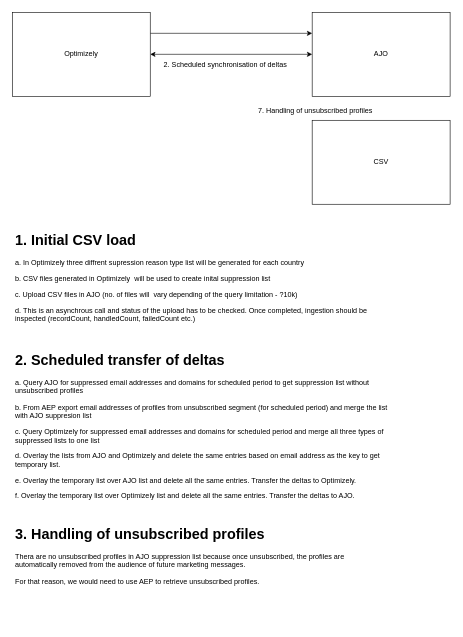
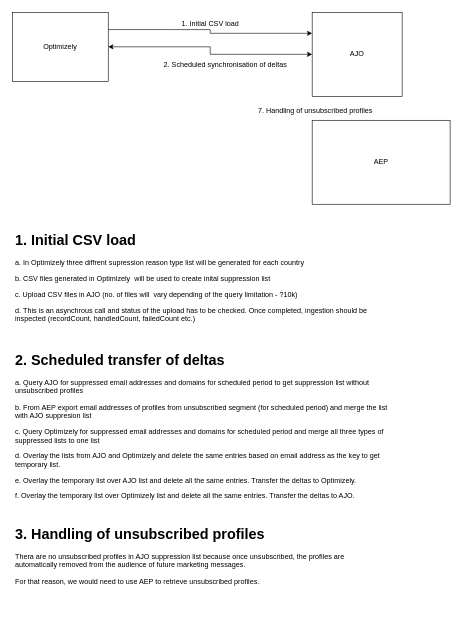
  <mxCell id="0" />
  <mxCell id="1" parent="0" />
  <mxCell id="2" style="edgeStyle=orthogonalEdgeStyle;rounded=0;orthogonalLoop=1;jettySize=auto;html=1;exitX=0;exitY=0.5;exitDx=0;exitDy=0;entryX=1;entryY=0.5;entryDx=0;entryDy=0;startArrow=classic;startFill=1;" parent="1" source="3" target="5" edge="1"><mxGeometry relative="1" as="geometry" /></mxCell>
- <mxCell id="3" value="AJO" style="rounded=0;whiteSpace=wrap;html=1;" parent="1" vertex="1"><mxGeometry x="520" y="20" width="230" height="140" as="geometry" /></mxCell>
+ <mxCell id="3" value="AJO" style="rounded=0;whiteSpace=wrap;html=1;" parent="1" vertex="1"><mxGeometry x="520" y="20" width="150" height="140" as="geometry" /></mxCell>
  <mxCell id="4" style="edgeStyle=orthogonalEdgeStyle;rounded=0;orthogonalLoop=1;jettySize=auto;html=1;exitX=1;exitY=0.25;exitDx=0;exitDy=0;entryX=0;entryY=0.25;entryDx=0;entryDy=0;" parent="1" source="5" target="3" edge="1"><mxGeometry relative="1" as="geometry" /></mxCell>
- <mxCell id="5" value="Optimizely" style="rounded=0;whiteSpace=wrap;html=1;" parent="1" vertex="1"><mxGeometry x="20" y="20" width="230" height="140" as="geometry" /></mxCell>
- <mxCell id="7" value="CSV" style="rounded=0;whiteSpace=wrap;html=1;" parent="1" vertex="1"><mxGeometry x="520" y="200" width="230" height="140" as="geometry" /></mxCell>
+ <mxCell id="5" value="Optimizely" style="rounded=0;whiteSpace=wrap;html=1;" parent="1" vertex="1"><mxGeometry x="20" y="20" width="160" height="115" as="geometry" /></mxCell>
+ <mxCell id="6" value="1. Initial CSV load" style="text;html=1;align=center;verticalAlign=middle;resizable=0;points=[];autosize=1;strokeColor=none;fillColor=none;" parent="1" vertex="1"><mxGeometry x="290" y="25" width="120" height="30" as="geometry" /></mxCell>
+ <mxCell id="7" value="AEP" style="rounded=0;whiteSpace=wrap;html=1;" parent="1" vertex="1"><mxGeometry x="520" y="200" width="230" height="140" as="geometry" /></mxCell>
  <mxCell id="8" value="2. Scheduled synchronisation of deltas" style="text;html=1;align=center;verticalAlign=middle;resizable=0;points=[];autosize=1;strokeColor=none;fillColor=none;" parent="1" vertex="1"><mxGeometry x="260" y="92" width="230" height="30" as="geometry" /></mxCell>
  <mxCell id="9" value="7. Handling of unsubscribed profiles" style="text;html=1;align=center;verticalAlign=middle;resizable=0;points=[];autosize=1;strokeColor=none;fillColor=none;" parent="1" vertex="1"><mxGeometry x="420" y="170" width="210" height="30" as="geometry" /></mxCell>
  <mxCell id="10" value="&lt;h1&gt;1. Initial CSV load&lt;/h1&gt;&lt;p&gt;a. In Optimizely three diffrent supression reason type list will be generated for each country&lt;br&gt;&lt;/p&gt;&lt;p&gt;b. CSV files generated in Optimizely&amp;nbsp; will be used to create inital suppression list&lt;/p&gt;&lt;p&gt;c. Upload CSV files in AJO (no. of files will&amp;nbsp; vary depending of the query limitation - ?10k)&lt;/p&gt;&lt;p&gt;d.&amp;nbsp;&lt;span style=&quot;background-color: initial;&quot;&gt;This is an asynchrous call and status of the upload has to be checked&lt;/span&gt;&lt;span style=&quot;background-color: initial;&quot;&gt;. Once completed, ingestion should be inspected (recordCount, handledCount, failedCount etc.)&lt;/span&gt;&lt;/p&gt;" style="text;html=1;strokeColor=none;fillColor=none;spacing=5;spacingTop=-20;whiteSpace=wrap;overflow=hidden;rounded=0;" parent="1" vertex="1"><mxGeometry x="20" y="380" width="630" height="170" as="geometry" /></mxCell>
  <mxCell id="11" value="&lt;h1&gt;2. Scheduled transfer of deltas&lt;/h1&gt;&lt;p&gt;a. Query AJO for suppressed email addresses and domains for scheduled period to get suppression list without unsubscribed profiles&lt;/p&gt;&lt;p&gt;b. From AEP export email addresses of profiles from&amp;nbsp;&lt;span style=&quot;background-color: initial;&quot;&gt;unsubscribed segment (for scheduled period) and merge the list with AJO suppresion list&lt;/span&gt;&lt;/p&gt;c. Query Optimizely for suppressed email addresses and domains for scheduled period and merge all three types of suppressed lists to one list&lt;p&gt;d. Overlay the lists from AJO and Optimizely and delete the same entries based on email address as the key to get temporary list.&lt;br&gt;&lt;/p&gt;&lt;p&gt;e. Overlay the temporary list over AJO list and delete all the same entries. Transfer the deltas to Optimizely.&lt;br&gt;&lt;/p&gt;&lt;p&gt;f. Overlay the temporary list over Optimizely&amp;nbsp;list and delete all the same entries. Transfer the deltas to AJO.&lt;br&gt;&lt;/p&gt;" style="text;html=1;strokeColor=none;fillColor=none;spacing=5;spacingTop=-20;whiteSpace=wrap;overflow=hidden;rounded=0;" parent="1" vertex="1"><mxGeometry x="20" y="580" width="630" height="270" as="geometry" /></mxCell>
  <mxCell id="12" value="&lt;h1&gt;3. Handling of unsubscribed profiles&lt;/h1&gt;&lt;p&gt;Thera are no unsubscribed profiles in AJO suppression list because once unsubscribed, the profiles are automatically removed from the audience of future marketing messages.&lt;br&gt;&lt;/p&gt;&lt;p&gt;For that reason, we would need to use AEP to retrieve unsubscribed profiles.&lt;/p&gt;" style="text;html=1;strokeColor=none;fillColor=none;spacing=5;spacingTop=-20;whiteSpace=wrap;overflow=hidden;rounded=0;" parent="1" vertex="1"><mxGeometry x="20" y="870" width="630" height="170" as="geometry" /></mxCell>
